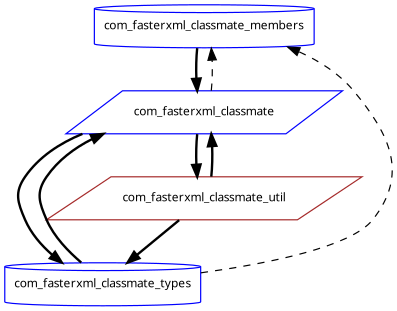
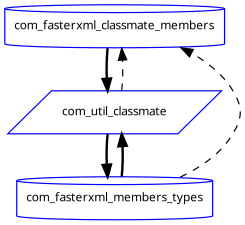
  digraph {
    fontname="Noto Sans"
    node [color=blue fontname="Noto Sans" fontsize=10.0 shape=cylinder]
    edge [fontname="Noto Sans" style=bold]
    com_fasterxml_classmate_members
-   com_fasterxml_classmate [shape=parallelogram]
-   com_fasterxml_classmate_types
-   com_fasterxml_classmate_util [color=brown shape=parallelogram]
+   com_fasterxml_classmate [shape=parallelogram label=com_util_classmate]
+   com_fasterxml_classmate_types [label=com_fasterxml_members_types]
    com_fasterxml_classmate_members -> com_fasterxml_classmate
    com_fasterxml_classmate -> com_fasterxml_classmate_members [style=dashed]
    com_fasterxml_classmate -> com_fasterxml_classmate_types
-   com_fasterxml_classmate -> com_fasterxml_classmate_util
    com_fasterxml_classmate_types -> com_fasterxml_classmate_members [style=dashed]
    com_fasterxml_classmate_types -> com_fasterxml_classmate
-   com_fasterxml_classmate_util -> com_fasterxml_classmate
-   com_fasterxml_classmate_util -> com_fasterxml_classmate_types
  }
